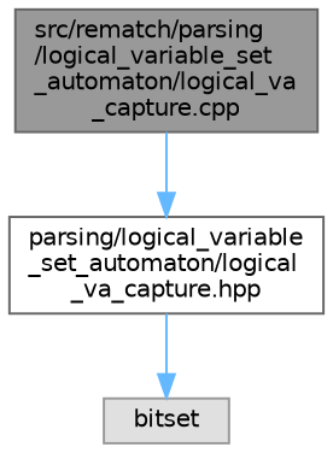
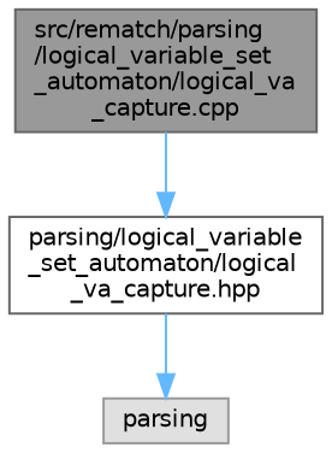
  digraph {
    node [fontname=Helvetica fontsize=10 shape=box style=filled]
    edge [color=steelblue1 fontname=Helvetica fontsize=10 labelfontname=Helvetica labelfontsize=10 style=solid]
    n1 [color=gray40 fillcolor=grey60 fontcolor=black height=0.2 label="src/rematch/parsing\l/logical_variable_set\l_automaton/logical_va\l_capture.cpp" width=0.4]
    n2 [color=grey40 fillcolor=white height=0.2 label="parsing/logical_variable\l_set_automaton/logical\l_va_capture.hpp" width=0.4]
-   n3 [color=grey60 fillcolor="#E0E0E0" height=0.2 label=bitset width=0.4]
+   n3 [color=grey60 fillcolor="#E0E0E0" height=0.2 label=parsing width=0.4]
    n1 -> n2
    n2 -> n3
  }
